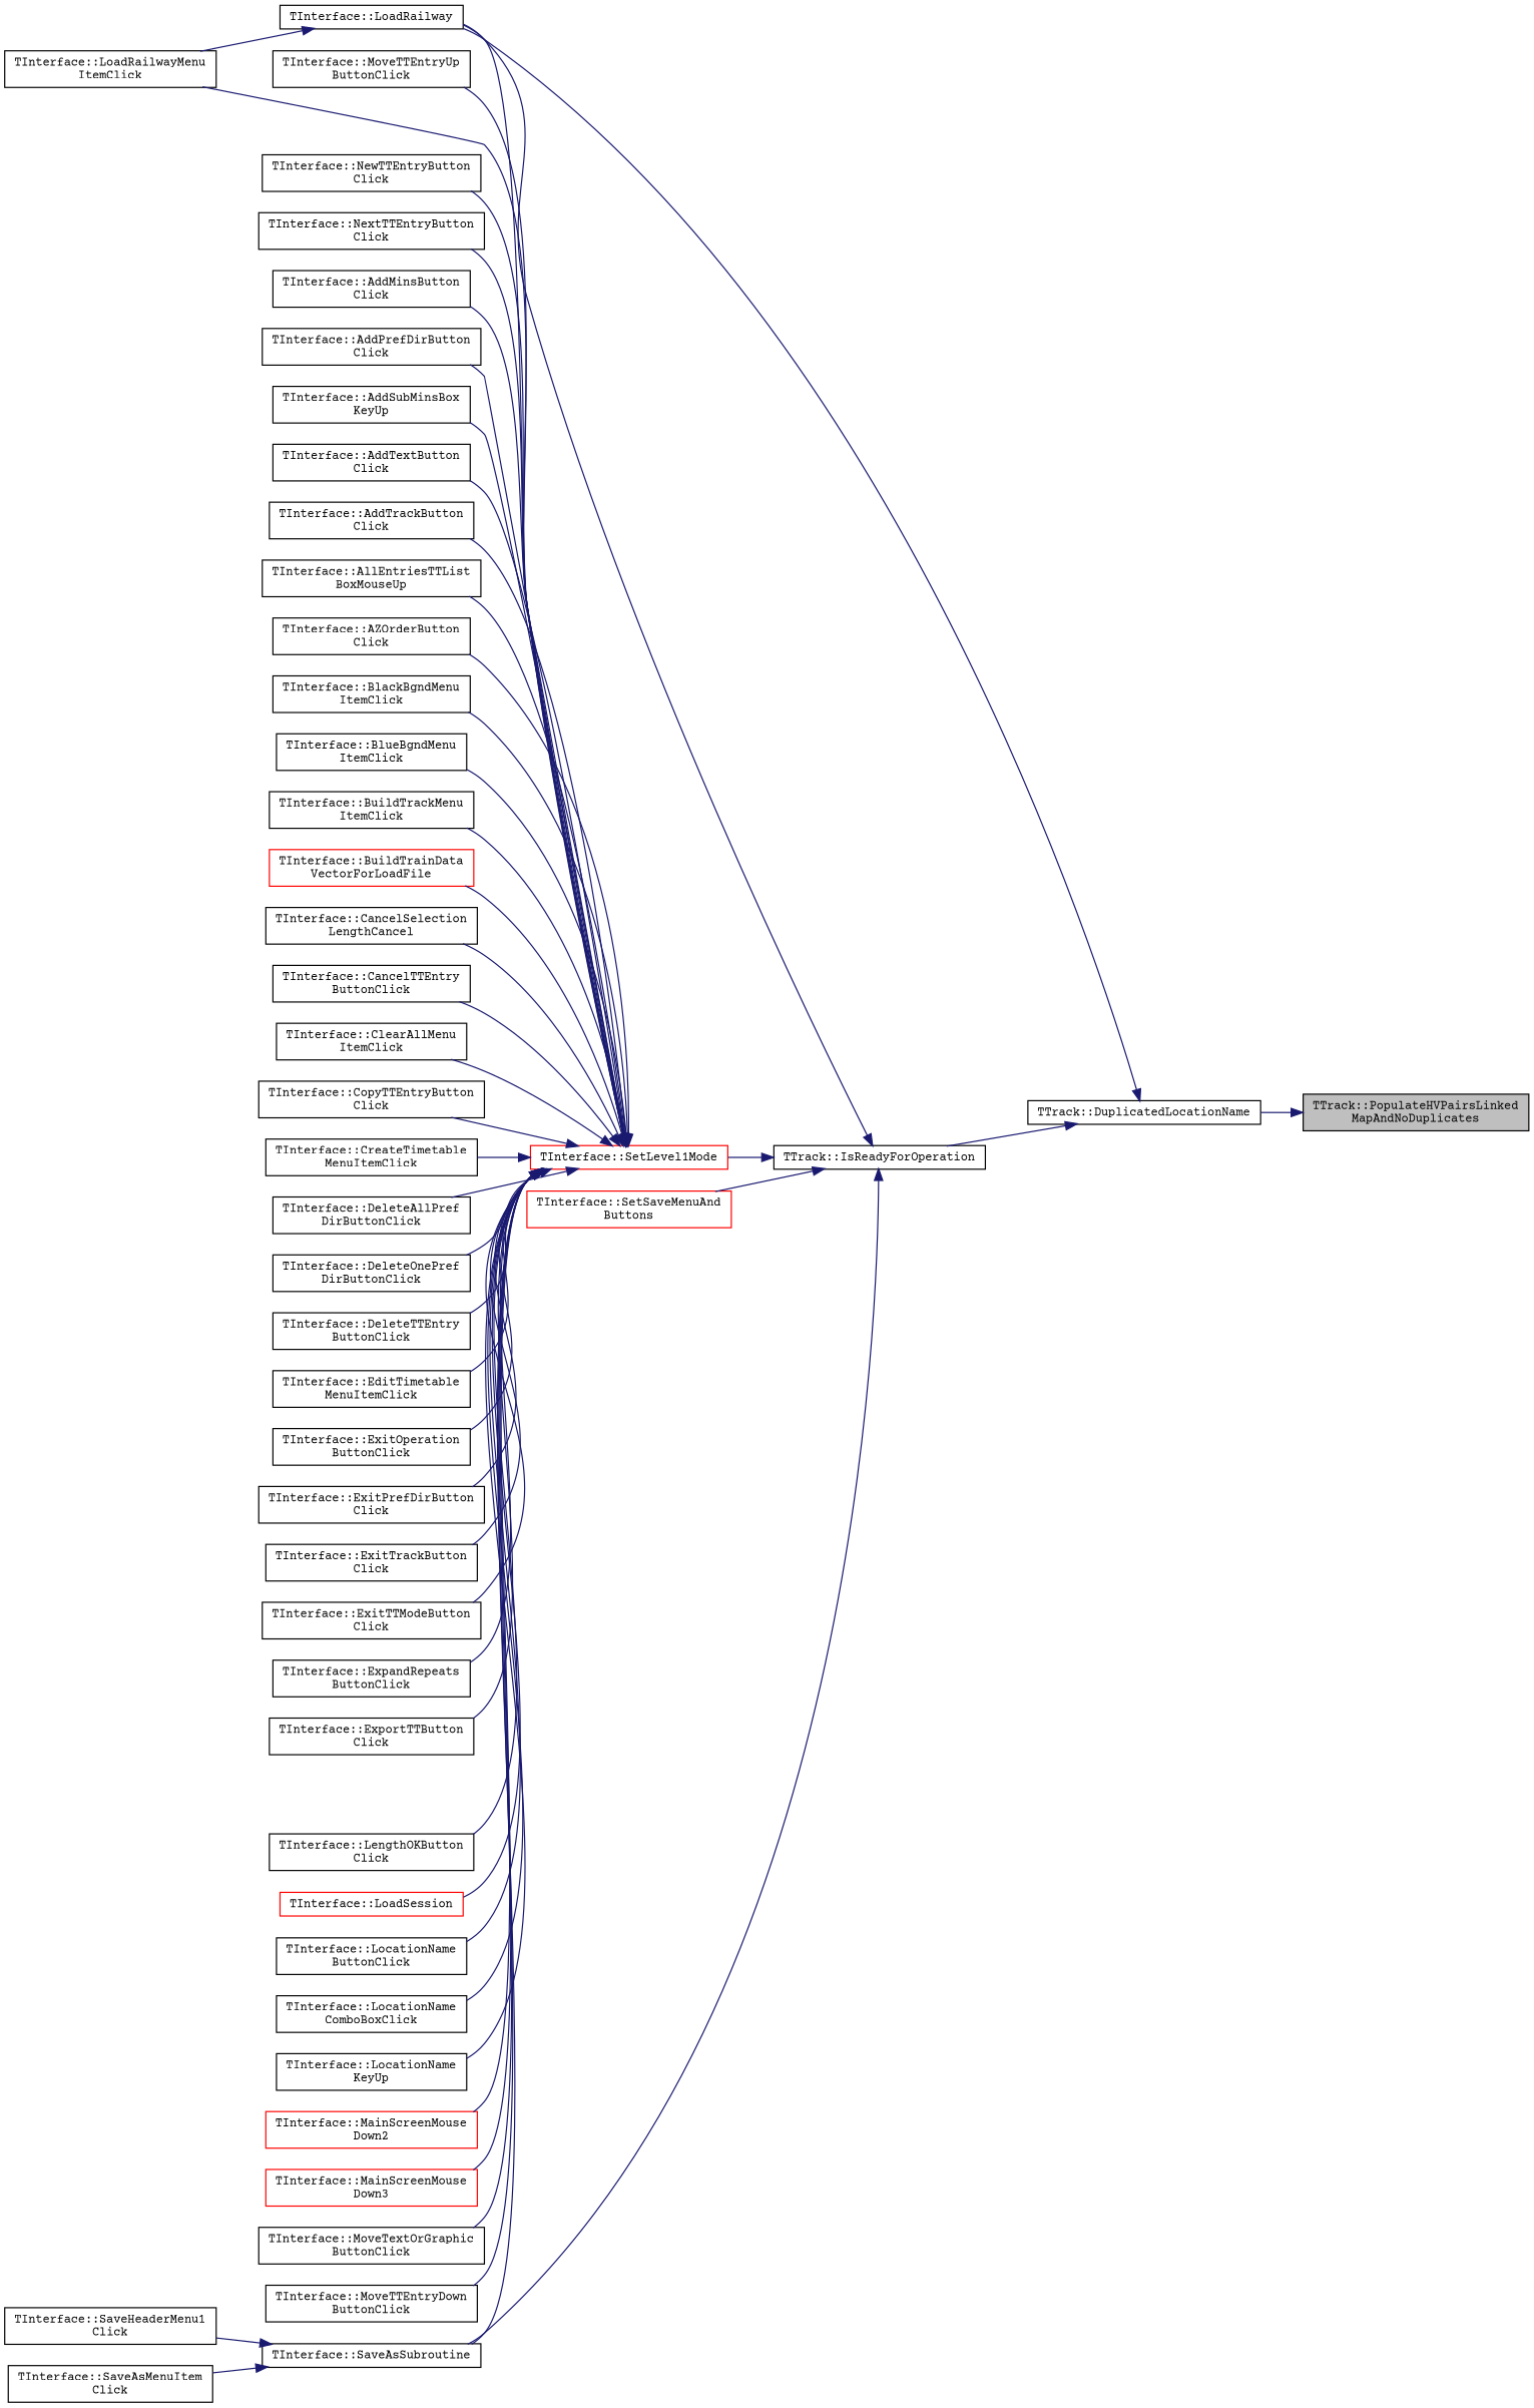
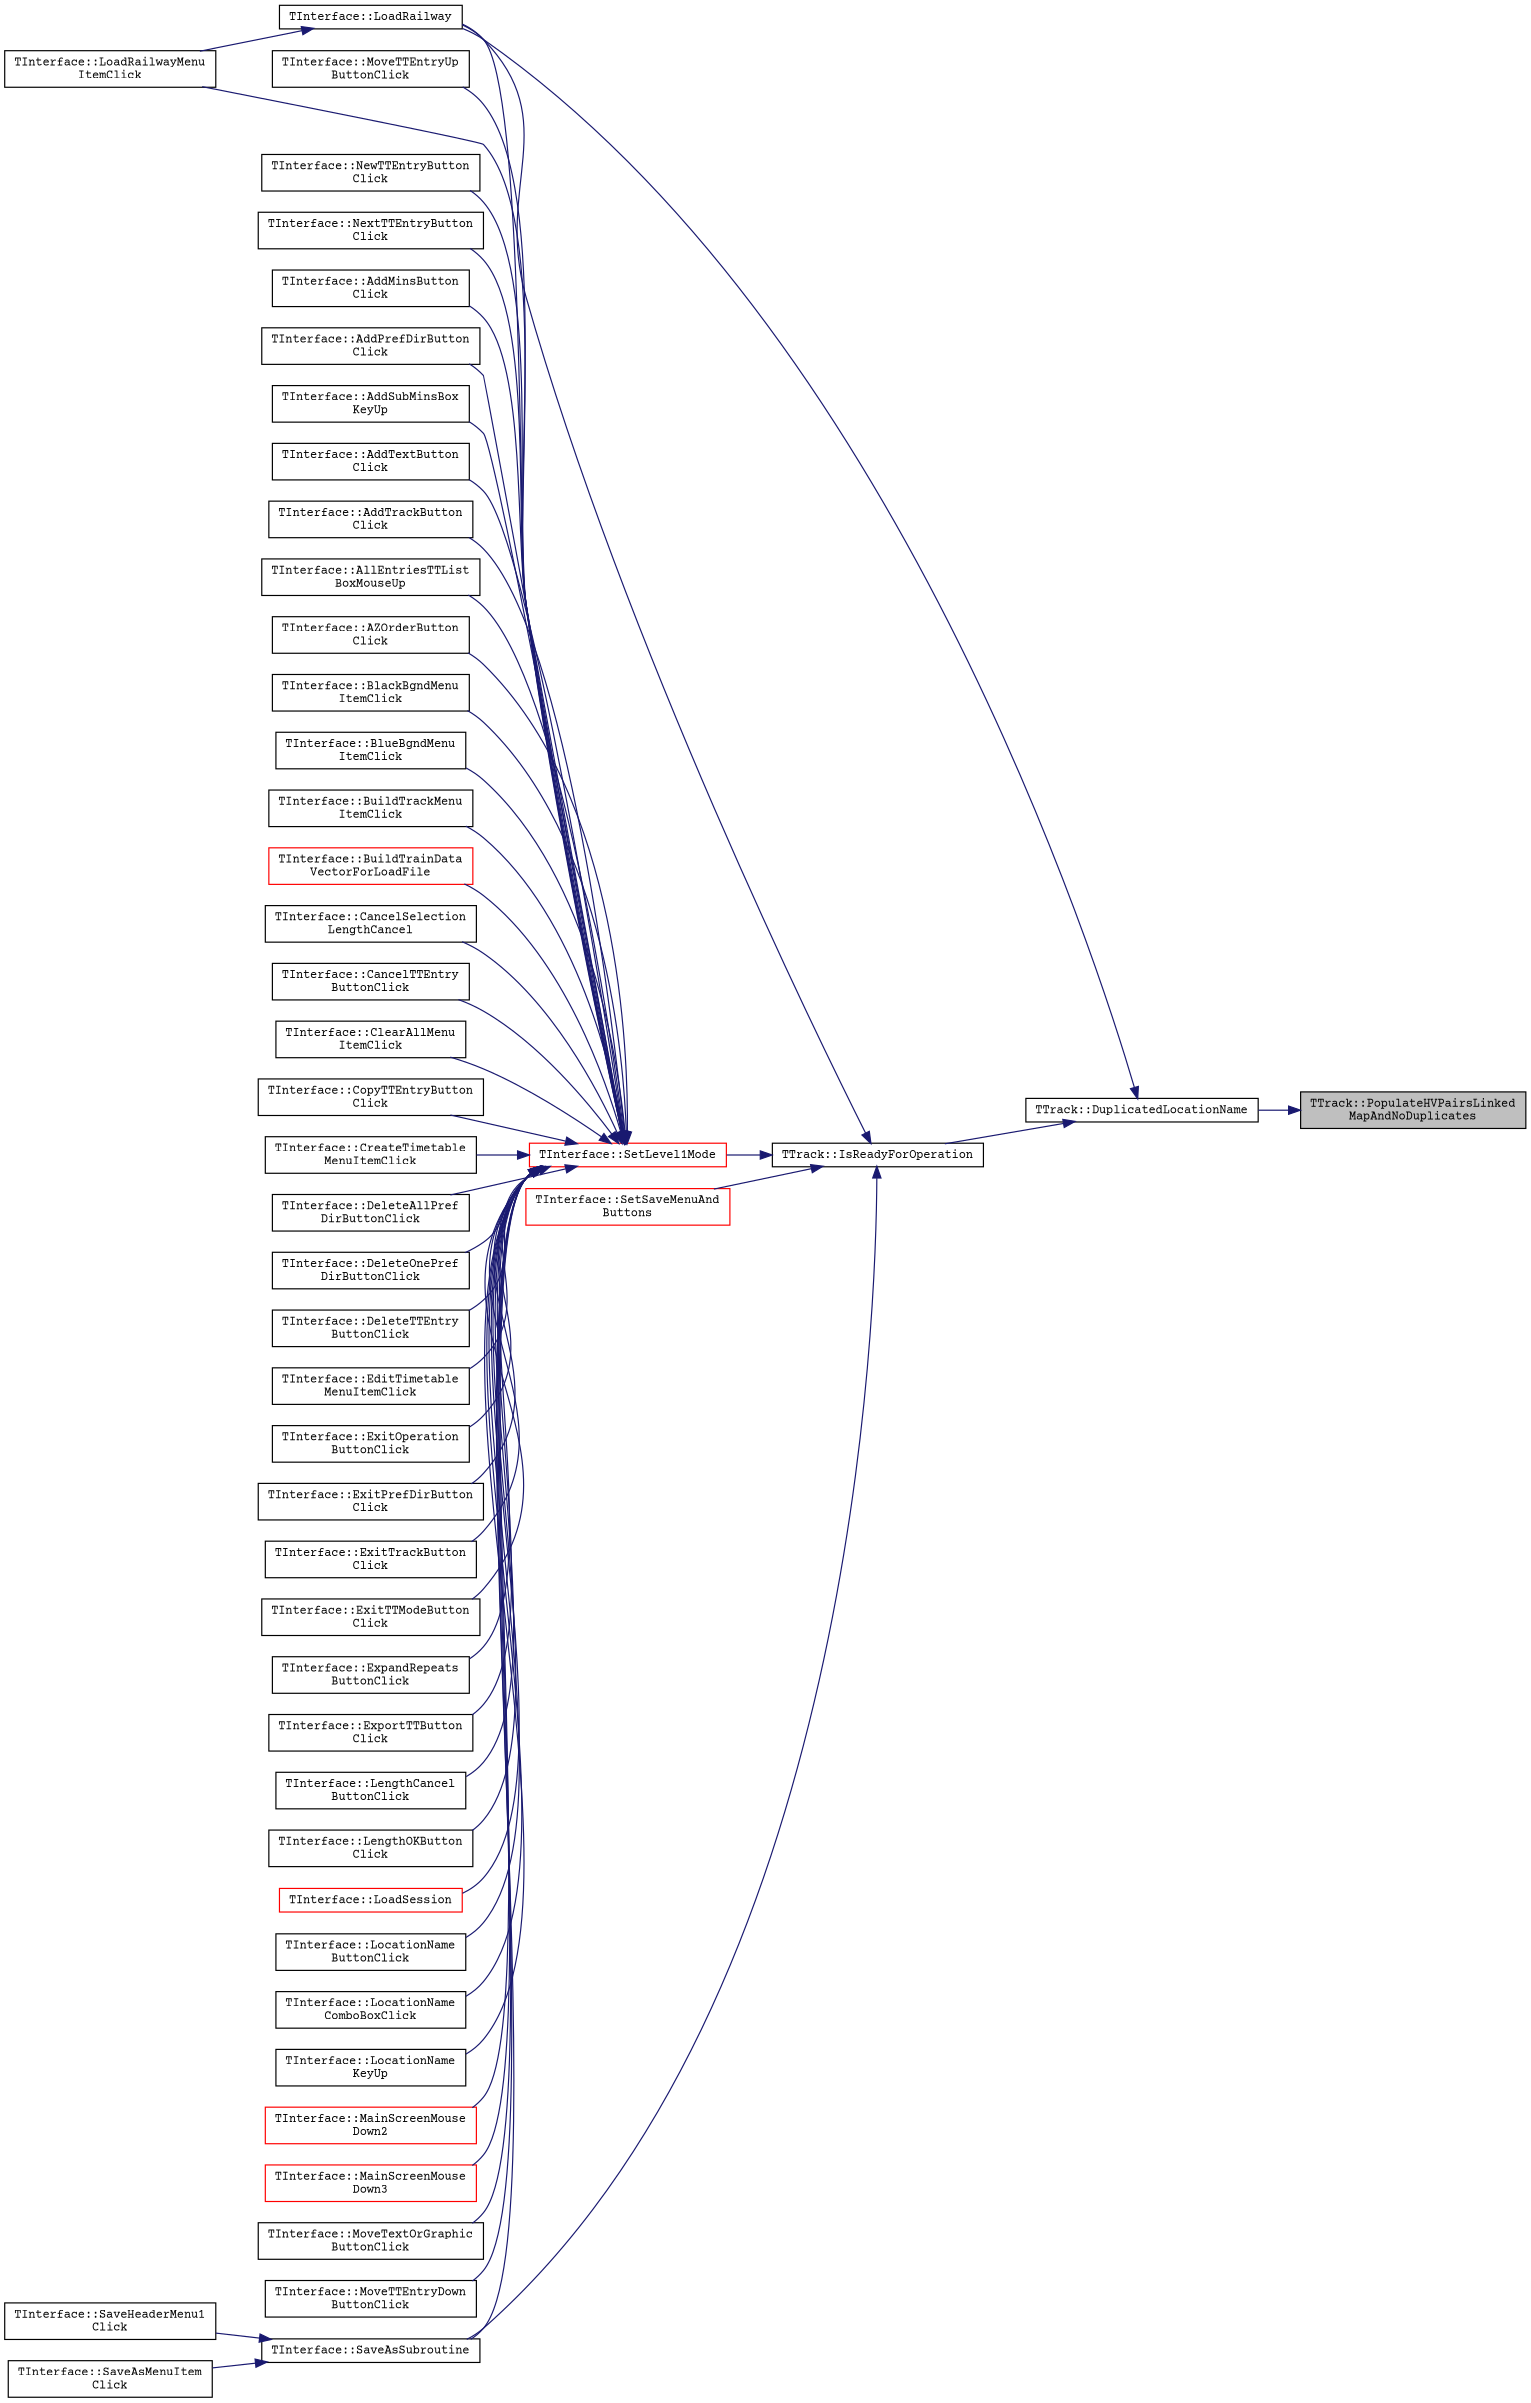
  digraph {
    fontname="Courier Prime"
    rankdir=RL
    node [color=black fillcolor=white fontname="Courier Prime" fontsize=10 shape=record style=filled]
    edge [color=midnightblue dir=back fontname="Courier Prime" fontsize=10 labelfontname=Helvetica labelfontsize=10 style=solid]
    n1 [fillcolor=grey75 fontcolor=black height=0.2 label="TTrack::PopulateHVPairsLinked\lMapAndNoDuplicates" width=0.4]
    n2 [height=0.2 label="TTrack::DuplicatedLocationName" width=0.4]
    n3 [height=0.2 label="TTrack::IsReadyForOperation" width=0.4]
    n4 [height=0.2 label="TInterface::LoadRailway" width=0.4]
    n5 [height=0.2 label="TInterface::SaveAsSubroutine" width=0.4]
    n6 [color=red height=0.2 label="TInterface::SetLevel1Mode" width=0.4]
    n7 [color=red height=0.2 label="TInterface::SetSaveMenuAnd\lButtons" width=0.4]
    n8 [height=0.2 label="TInterface::LoadRailwayMenu\lItemClick" width=0.4]
    n9 [height=0.2 label="TInterface::SaveAsMenuItem\lClick" width=0.4]
    n10 [height=0.2 label="TInterface::SaveHeaderMenu1\lClick" width=0.4]
    n11 [height=0.2 label="TInterface::AddMinsButton\lClick" width=0.4]
    n12 [height=0.2 label="TInterface::AddPrefDirButton\lClick" width=0.4]
    n13 [height=0.2 label="TInterface::AddSubMinsBox\lKeyUp" width=0.4]
    n14 [height=0.2 label="TInterface::AddTextButton\lClick" width=0.4]
    n15 [height=0.2 label="TInterface::AddTrackButton\lClick" width=0.4]
    n16 [height=0.2 label="TInterface::AllEntriesTTList\lBoxMouseUp" width=0.4]
    n17 [height=0.2 label="TInterface::AZOrderButton\lClick" width=0.4]
    n18 [height=0.2 label="TInterface::BlackBgndMenu\lItemClick" width=0.4]
    n19 [height=0.2 label="TInterface::BlueBgndMenu\lItemClick" width=0.4]
    n20 [height=0.2 label="TInterface::BuildTrackMenu\lItemClick" width=0.4]
    n21 [color=red height=0.2 label="TInterface::BuildTrainData\lVectorForLoadFile" width=0.4]
    n22 [height=0.2 label="TInterface::CancelSelection\lLengthCancel" width=0.4]
    n23 [height=0.2 label="TInterface::CancelTTEntry\lButtonClick" width=0.4]
    n24 [height=0.2 label="TInterface::ClearAllMenu\lItemClick" width=0.4]
    n25 [height=0.2 label="TInterface::CopyTTEntryButton\lClick" width=0.4]
    n26 [height=0.2 label="TInterface::CreateTimetable\lMenuItemClick" width=0.4]
    n27 [height=0.2 label="TInterface::DeleteAllPref\lDirButtonClick" width=0.4]
    n28 [height=0.2 label="TInterface::DeleteOnePref\lDirButtonClick" width=0.4]
    n29 [height=0.2 label="TInterface::DeleteTTEntry\lButtonClick" width=0.4]
    n30 [height=0.2 label="TInterface::EditTimetable\lMenuItemClick" width=0.4]
    n31 [height=0.2 label="TInterface::ExitOperation\lButtonClick" width=0.4]
    n32 [height=0.2 label="TInterface::ExitPrefDirButton\lClick" width=0.4]
    n33 [height=0.2 label="TInterface::ExitTrackButton\lClick" width=0.4]
    n34 [height=0.2 label="TInterface::ExitTTModeButton\lClick" width=0.4]
    n35 [height=0.2 label="TInterface::ExpandRepeats\lButtonClick" width=0.4]
    n36 [height=0.2 label="TInterface::ExportTTButton\lClick" width=0.4]
+   n37 [height=0.2 label="TInterface::LengthCancel\lButtonClick" width=0.4]
    n38 [height=0.2 label="TInterface::LengthOKButton\lClick" width=0.4]
    n39 [color=red height=0.2 label="TInterface::LoadSession" width=0.4]
    n40 [height=0.2 label="TInterface::LocationName\lButtonClick" width=0.4]
    n41 [height=0.2 label="TInterface::LocationName\lComboBoxClick" width=0.4]
    n42 [height=0.2 label="TInterface::LocationName\lKeyUp" width=0.4]
    n43 [color=red height=0.2 label="TInterface::MainScreenMouse\lDown2" width=0.4]
    n44 [color=red height=0.2 label="TInterface::MainScreenMouse\lDown3" width=0.4]
    n45 [height=0.2 label="TInterface::MoveTextOrGraphic\lButtonClick" width=0.4]
    n46 [height=0.2 label="TInterface::MoveTTEntryDown\lButtonClick" width=0.4]
    n47 [height=0.2 label="TInterface::MoveTTEntryUp\lButtonClick" width=0.4]
    n48 [height=0.2 label="TInterface::NewTTEntryButton\lClick" width=0.4]
    n49 [height=0.2 label="TInterface::NextTTEntryButton\lClick" width=0.4]
    n1 -> n2
    n2 -> n3
    n2 -> n4
    n3 -> n4
    n3 -> n5
    n3 -> n6
    n3 -> n7
    n4 -> n8
    n5 -> n9
    n5 -> n10
    n6 -> n4
    n6 -> n5
    n6 -> n8
    n6 -> n11
    n6 -> n12
    n6 -> n13
    n6 -> n14
    n6 -> n15
    n6 -> n16
    n6 -> n17
    n6 -> n18
    n6 -> n19
    n6 -> n20
    n6 -> n21
    n6 -> n22
    n6 -> n23
    n6 -> n24
    n6 -> n25
    n6 -> n26
    n6 -> n27
    n6 -> n28
    n6 -> n29
    n6 -> n30
    n6 -> n31
    n6 -> n32
    n6 -> n33
    n6 -> n34
    n6 -> n35
    n6 -> n36
+   n6 -> n37
    n6 -> n38
    n6 -> n39
    n6 -> n40
    n6 -> n41
    n6 -> n42
    n6 -> n43
    n6 -> n44
    n6 -> n45
    n6 -> n46
    n6 -> n47
    n6 -> n48
    n6 -> n49
  }
